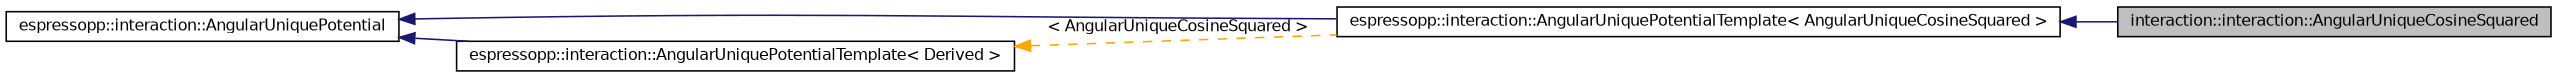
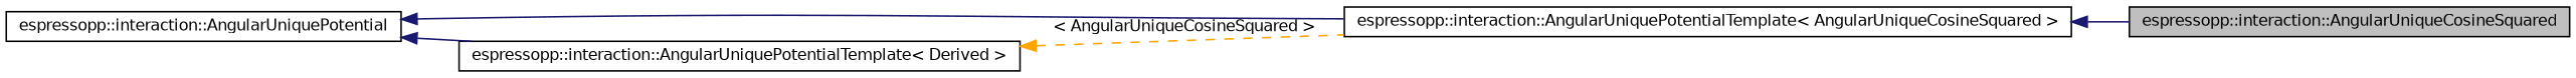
  digraph {
    rankdir=LR
    node [color=black fillcolor=white fontname=Helvetica fontsize=10 shape=record style=filled]
    edge [color=midnightblue dir=back fontname=Helvetica fontsize=10 labelfontname=Helvetica labelfontsize=10 style=solid]
-   n1 [fillcolor=grey75 fontcolor=black height=0.2 label="interaction::interaction::AngularUniqueCosineSquared" width=0.4]
+   n1 [fillcolor=grey75 fontcolor=black height=0.2 label="espressopp::interaction::AngularUniqueCosineSquared" width=0.4]
    n2 [height=0.2 label="espressopp::interaction::AngularUniquePotentialTemplate\< AngularUniqueCosineSquared \>" width=0.4]
    n3 [height=0.2 label="espressopp::interaction::AngularUniquePotential" width=0.4]
    n4 [height=0.2 label="espressopp::interaction::AngularUniquePotentialTemplate\< Derived \>" width=0.4]
    n2 -> n1
    n3 -> n2
    n3 -> n4
    n4 -> n2 [color=orange label=" \< AngularUniqueCosineSquared \>" style=dashed]
  }
